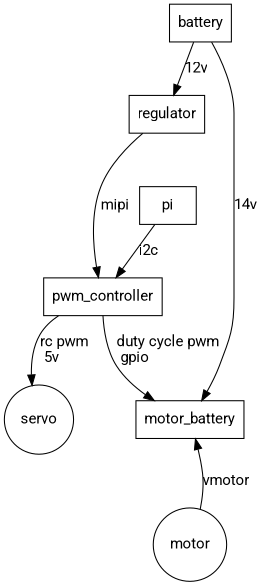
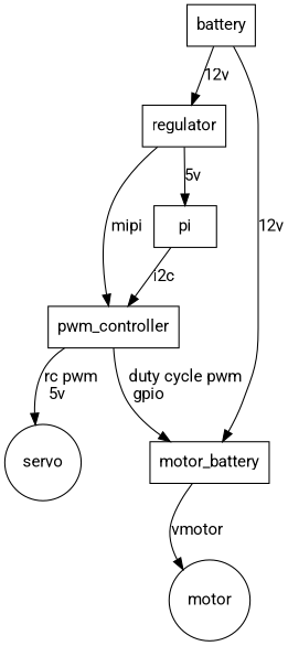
  digraph {
    fontname=Roboto
    node [fontname=Roboto shape=box]
    edge [fontname=Roboto]
    pi
    pwm_controller
    battery
    regulator
    n5 [label=motor_battery]
    motor [shape=circle]
    servo [shape=circle]
    subgraph sub_1 {
      pi
      pwm_controller
      battery
      regulator
      n5
    }
    subgraph sub_2 {
      motor
      servo
    }
    pi -> pwm_controller [label=i2c]
    pwm_controller -> n5 [label="duty cycle pwm\l gpio \l"]
    pwm_controller -> servo [label="rc pwm \l 5v \l"]
    battery -> regulator [label="12v"]
-   battery -> n5 [label="14v"]
+   battery -> n5 [label="12v"]
+   regulator -> pi [label="5v"]
    regulator -> pwm_controller [label=mipi]
-   motor -> n5 [label=vmotor]
+   n5 -> motor [label=vmotor]
  }
